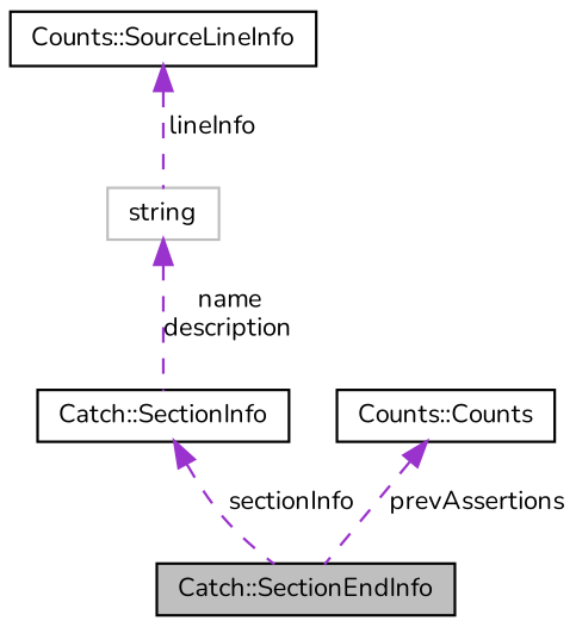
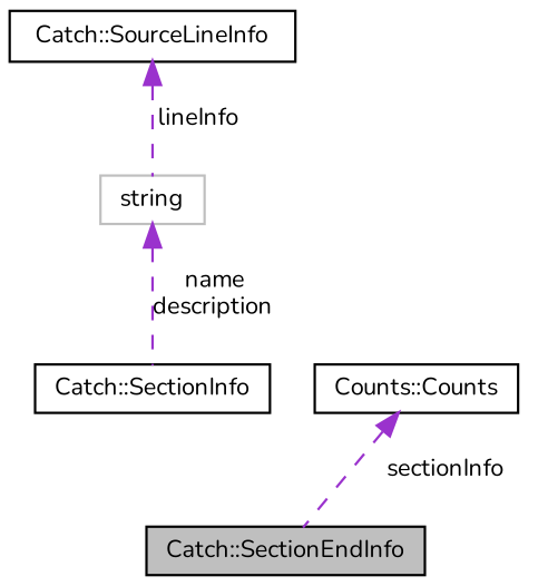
  digraph {
    fontname=Nunito
    node [color=black fillcolor=white fontname=Nunito fontsize=10 shape=record style=filled]
    edge [color=darkorchid3 dir=back fontname=Nunito fontsize=10 labelfontname=Helvetica labelfontsize=10 style=dashed]
    n1 [fillcolor=grey75 fontcolor=black height=0.2 label="Catch::SectionEndInfo" width=0.4]
    n2 [height=0.2 label="Catch::SectionInfo" width=0.4]
-   n3 [height=0.2 label="Counts::SourceLineInfo" width=0.4]
+   n3 [height=0.2 label="Catch::SourceLineInfo" width=0.4]
    n4 [color=grey75 height=0.2 label=string width=0.4]
    n5 [height=0.2 label="Counts::Counts" width=0.4]
-   n2 -> n1 [label=" sectionInfo"]
    n3 -> n4 [label=" lineInfo"]
    n4 -> n2 [label=" name\ndescription"]
-   n5 -> n1 [label=" prevAssertions"]
+   n5 -> n1 [label=" sectionInfo"]
  }
